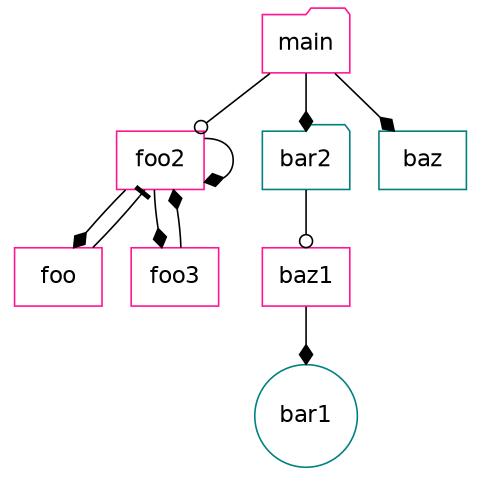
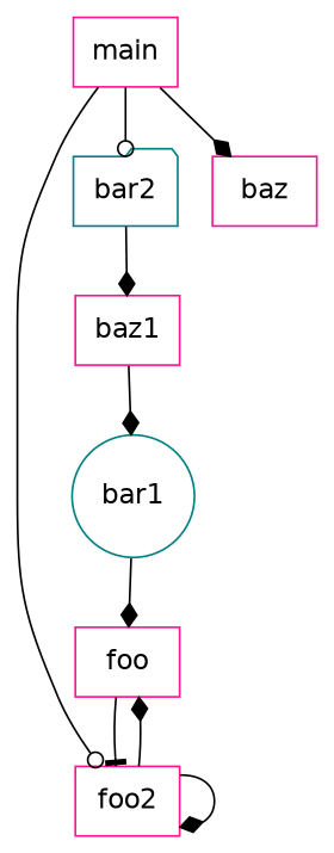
  digraph {
    fontname="DejaVu Sans"
    node [color=deeppink fontname="DejaVu Sans" shape=box]
    edge [arrowhead=diamond fontname="DejaVu Sans"]
    bar1 [color=teal shape=circle]
    foo
    foo2
-   foo3
    bar2 [color=teal shape=folder]
    baz1
-   baz [color=teal]
-   main [shape=folder]
+   baz
+   main
+   bar1 -> foo
    foo -> foo2 [arrowhead=tee]
    foo2 -> foo
    foo2 -> foo2
-   foo2 -> foo3
-   foo3 -> foo2
-   bar2 -> baz1 [arrowhead=odot]
+   bar2 -> baz1
    baz1 -> bar1
    main -> foo2 [arrowhead=odot]
-   main -> bar2
+   main -> bar2 [arrowhead=odot]
    main -> baz
  }
